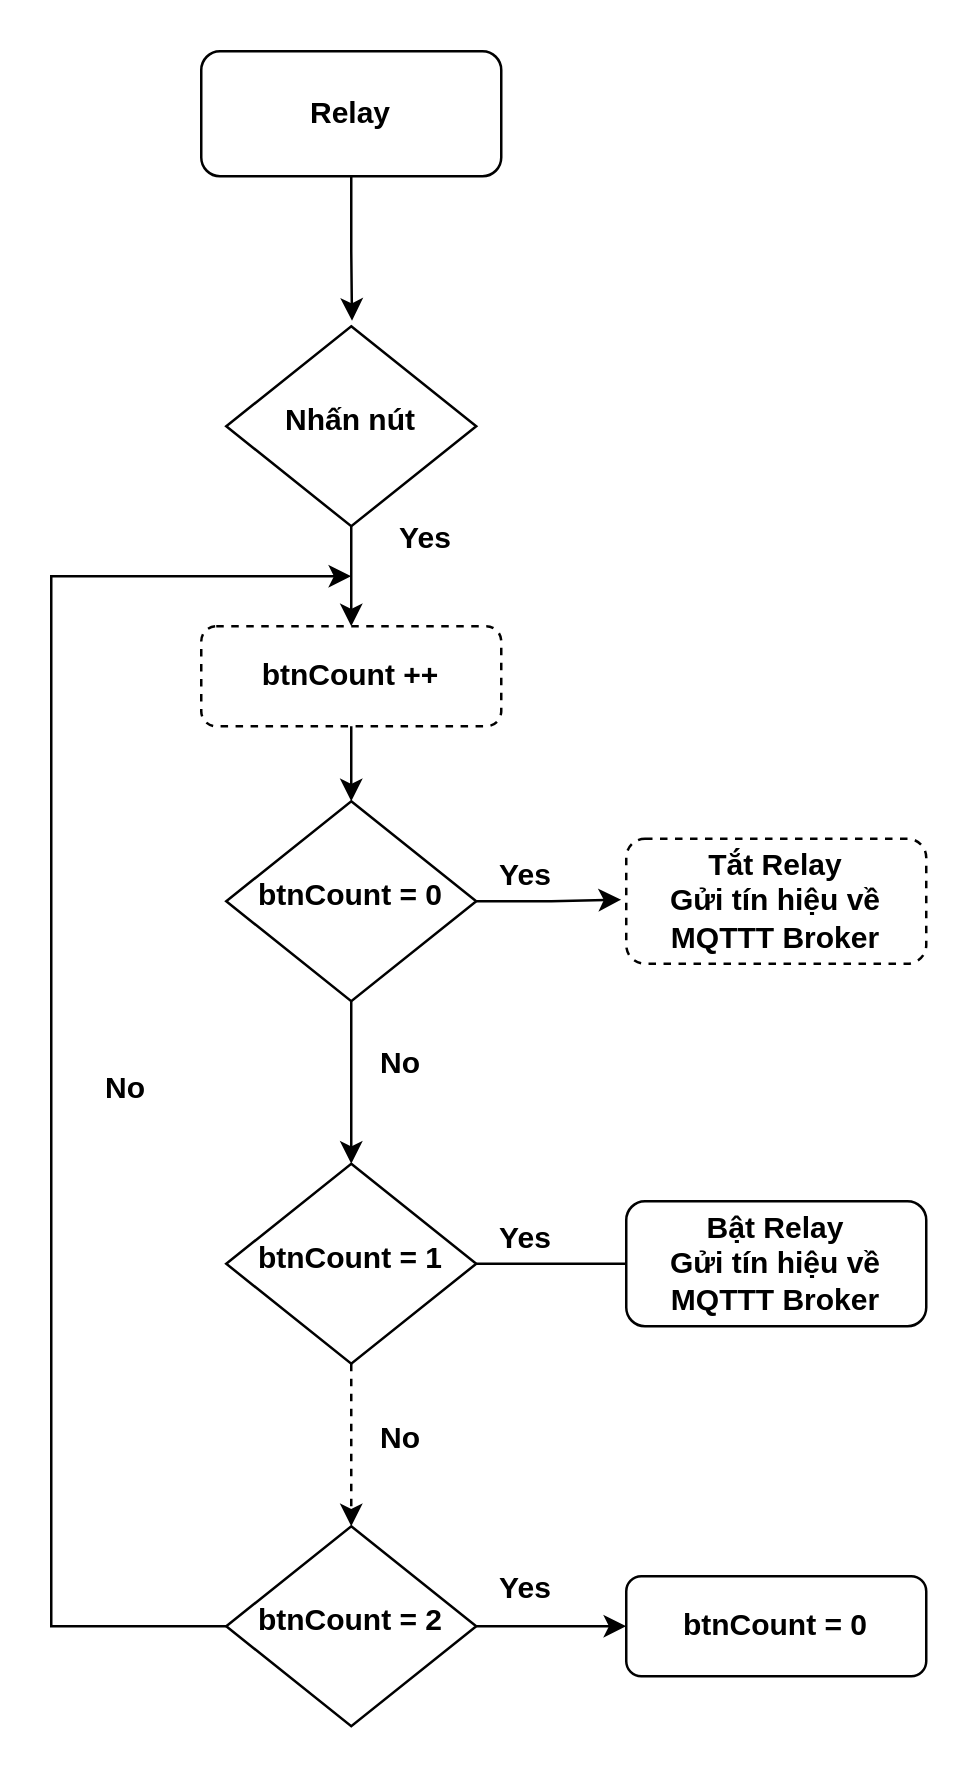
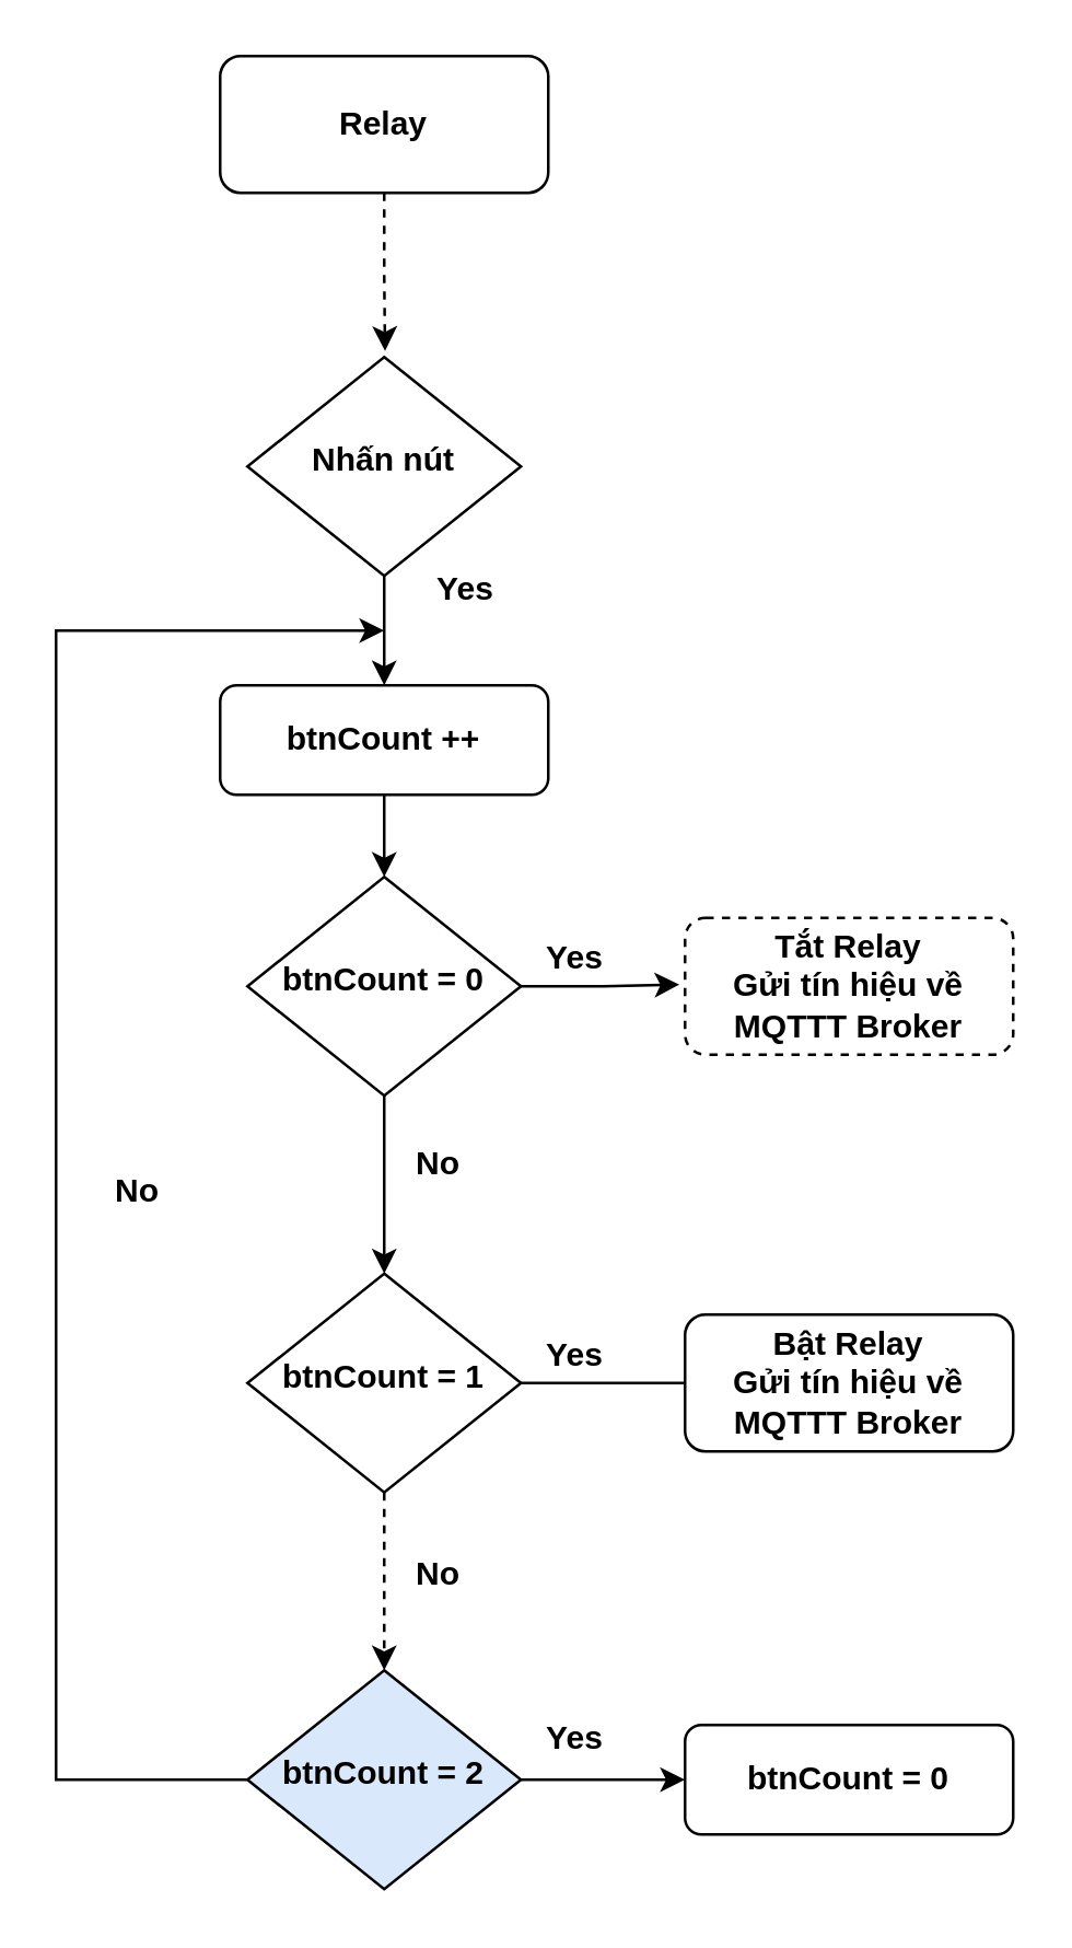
  <mxCell id="0" />
  <mxCell id="1" parent="0" />
- <mxCell id="2" style="edgeStyle=orthogonalEdgeStyle;rounded=0;orthogonalLoop=1;jettySize=auto;html=1;entryX=0.503;entryY=-0.027;entryDx=0;entryDy=0;entryPerimeter=0;fontStyle=1" edge="1" parent="1" source="3" target="5"><mxGeometry relative="1" as="geometry" /></mxCell>
+ <mxCell id="2" style="edgeStyle=orthogonalEdgeStyle;rounded=0;orthogonalLoop=1;jettySize=auto;html=1;entryX=0.503;entryY=-0.027;entryDx=0;entryDy=0;entryPerimeter=0;fontStyle=1;dashed=1;" edge="1" parent="1" source="3" target="5"><mxGeometry relative="1" as="geometry" /></mxCell>
  <mxCell id="3" value="Relay" style="rounded=1;whiteSpace=wrap;html=1;fontSize=12;glass=0;strokeWidth=1;shadow=0;fontStyle=1" parent="1" vertex="1"><mxGeometry x="80" y="20" width="120" height="50" as="geometry" /></mxCell>
  <mxCell id="4" style="edgeStyle=orthogonalEdgeStyle;rounded=0;orthogonalLoop=1;jettySize=auto;html=1;entryX=0.5;entryY=0;entryDx=0;entryDy=0;fontStyle=1" edge="1" parent="1" source="5" target="10"><mxGeometry relative="1" as="geometry" /></mxCell>
  <mxCell id="5" value="Nhấn nút" style="rhombus;whiteSpace=wrap;html=1;shadow=0;fontFamily=Helvetica;fontSize=12;align=center;strokeWidth=1;spacing=6;spacingTop=-4;fontStyle=1" parent="1" vertex="1"><mxGeometry x="90" y="130" width="100" height="80" as="geometry" /></mxCell>
  <mxCell id="6" style="edgeStyle=orthogonalEdgeStyle;rounded=0;orthogonalLoop=1;jettySize=auto;html=1;entryX=0.5;entryY=0;entryDx=0;entryDy=0;fontStyle=1" edge="1" parent="1" source="8" target="14"><mxGeometry relative="1" as="geometry" /></mxCell>
  <mxCell id="7" style="edgeStyle=orthogonalEdgeStyle;rounded=0;orthogonalLoop=1;jettySize=auto;html=1;entryX=-0.017;entryY=0.487;entryDx=0;entryDy=0;entryPerimeter=0;fontStyle=1" edge="1" parent="1" source="8" target="9"><mxGeometry relative="1" as="geometry" /></mxCell>
  <mxCell id="8" value="btnCount = 0" style="rhombus;whiteSpace=wrap;html=1;shadow=0;fontFamily=Helvetica;fontSize=12;align=center;strokeWidth=1;spacing=6;spacingTop=-4;fontStyle=1" parent="1" vertex="1"><mxGeometry x="90" y="320" width="100" height="80" as="geometry" /></mxCell>
  <mxCell id="9" value="Tắt Relay&lt;br&gt;Gửi tín hiệu về MQTTT Broker" style="rounded=1;whiteSpace=wrap;html=1;fontSize=12;glass=0;strokeWidth=1;shadow=0;fontStyle=1;dashed=1;" parent="1" vertex="1"><mxGeometry x="250" y="335" width="120" height="50" as="geometry" /></mxCell>
- <mxCell id="10" value="btnCount ++" style="rounded=1;whiteSpace=wrap;html=1;fontSize=12;glass=0;strokeWidth=1;shadow=0;fontStyle=1;dashed=1;" parent="1" vertex="1"><mxGeometry x="80" y="250" width="120" height="40" as="geometry" /></mxCell>
+ <mxCell id="10" value="btnCount ++" style="rounded=1;whiteSpace=wrap;html=1;fontSize=12;glass=0;strokeWidth=1;shadow=0;fontStyle=1" parent="1" vertex="1"><mxGeometry x="80" y="250" width="120" height="40" as="geometry" /></mxCell>
  <mxCell id="11" value="" style="endArrow=classic;html=1;rounded=0;exitX=0.5;exitY=1;exitDx=0;exitDy=0;entryX=0.5;entryY=0;entryDx=0;entryDy=0;fontStyle=1" parent="1" source="10" target="8" edge="1"><mxGeometry width="50" height="50" relative="1" as="geometry"><mxPoint x="210" y="350" as="sourcePoint" /><mxPoint x="260" y="300" as="targetPoint" /></mxGeometry></mxCell>
  <mxCell id="12" style="edgeStyle=orthogonalEdgeStyle;rounded=0;orthogonalLoop=1;jettySize=auto;html=1;entryX=0.5;entryY=0;entryDx=0;entryDy=0;fontStyle=1;dashed=1;" edge="1" parent="1" source="14" target="17"><mxGeometry relative="1" as="geometry"><mxPoint x="140" y="600" as="targetPoint" /></mxGeometry></mxCell>
  <mxCell id="13" style="edgeStyle=orthogonalEdgeStyle;rounded=0;orthogonalLoop=1;jettySize=auto;html=1;entryX=0;entryY=0.5;entryDx=0;entryDy=0;fontStyle=1;endArrow=none;" edge="1" parent="1" source="14" target="19"><mxGeometry relative="1" as="geometry" /></mxCell>
  <mxCell id="14" value="btnCount = 1" style="rhombus;whiteSpace=wrap;html=1;shadow=0;fontFamily=Helvetica;fontSize=12;align=center;strokeWidth=1;spacing=6;spacingTop=-4;fontStyle=1" parent="1" vertex="1"><mxGeometry x="90" y="465" width="100" height="80" as="geometry" /></mxCell>
  <mxCell id="15" style="edgeStyle=orthogonalEdgeStyle;rounded=0;orthogonalLoop=1;jettySize=auto;html=1;startArrow=none;exitX=0;exitY=0.5;exitDx=0;exitDy=0;fontStyle=1" edge="1" parent="1" source="17"><mxGeometry relative="1" as="geometry"><mxPoint x="140" y="230" as="targetPoint" /><mxPoint x="50" y="585" as="sourcePoint" /><Array as="points"><mxPoint x="20" y="650" /><mxPoint x="20" y="230" /></Array></mxGeometry></mxCell>
  <mxCell id="16" style="edgeStyle=orthogonalEdgeStyle;rounded=0;orthogonalLoop=1;jettySize=auto;html=1;entryX=0;entryY=0.5;entryDx=0;entryDy=0;fontStyle=1" edge="1" parent="1" source="17" target="18"><mxGeometry relative="1" as="geometry" /></mxCell>
- <mxCell id="17" value="btnCount = 2" style="rhombus;whiteSpace=wrap;html=1;shadow=0;fontFamily=Helvetica;fontSize=12;align=center;strokeWidth=1;spacing=6;spacingTop=-4;fontStyle=1" parent="1" vertex="1"><mxGeometry x="90" y="610" width="100" height="80" as="geometry" /></mxCell>
+ <mxCell id="17" value="btnCount = 2" style="rhombus;whiteSpace=wrap;html=1;shadow=0;fontFamily=Helvetica;fontSize=12;align=center;strokeWidth=1;spacing=6;spacingTop=-4;fontStyle=1;fillColor=#dae8fc;" parent="1" vertex="1"><mxGeometry x="90" y="610" width="100" height="80" as="geometry" /></mxCell>
  <mxCell id="18" value="btnCount = 0" style="rounded=1;whiteSpace=wrap;html=1;fontSize=12;glass=0;strokeWidth=1;shadow=0;fontStyle=1" parent="1" vertex="1"><mxGeometry x="250" y="630" width="120" height="40" as="geometry" /></mxCell>
  <mxCell id="19" value="Bật Relay&lt;br&gt;Gửi tín hiệu về MQTTT Broker" style="rounded=1;whiteSpace=wrap;html=1;fontSize=12;glass=0;strokeWidth=1;shadow=0;fontStyle=1" parent="1" vertex="1"><mxGeometry x="250" y="480" width="120" height="50" as="geometry" /></mxCell>
  <mxCell id="20" value="No" style="text;html=1;strokeColor=none;fillColor=none;align=center;verticalAlign=middle;whiteSpace=wrap;rounded=0;fontStyle=1" vertex="1" parent="1"><mxGeometry x="20" y="420" width="60" height="30" as="geometry" /></mxCell>
  <mxCell id="21" value="No" style="text;html=1;strokeColor=none;fillColor=none;align=center;verticalAlign=middle;whiteSpace=wrap;rounded=0;fontStyle=1" vertex="1" parent="1"><mxGeometry x="130" y="560" width="60" height="30" as="geometry" /></mxCell>
  <mxCell id="22" value="Yes" style="text;html=1;strokeColor=none;fillColor=none;align=center;verticalAlign=middle;whiteSpace=wrap;rounded=0;fontStyle=1" vertex="1" parent="1"><mxGeometry x="180" y="335" width="60" height="30" as="geometry" /></mxCell>
  <mxCell id="23" value="Yes" style="text;html=1;strokeColor=none;fillColor=none;align=center;verticalAlign=middle;whiteSpace=wrap;rounded=0;fontStyle=1" vertex="1" parent="1"><mxGeometry x="180" y="480" width="60" height="30" as="geometry" /></mxCell>
  <mxCell id="24" value="Yes" style="text;html=1;strokeColor=none;fillColor=none;align=center;verticalAlign=middle;whiteSpace=wrap;rounded=0;fontStyle=1" vertex="1" parent="1"><mxGeometry x="180" y="620" width="60" height="30" as="geometry" /></mxCell>
  <mxCell id="25" value="No" style="text;html=1;strokeColor=none;fillColor=none;align=center;verticalAlign=middle;whiteSpace=wrap;rounded=0;fontStyle=1" vertex="1" parent="1"><mxGeometry x="130" y="410" width="60" height="30" as="geometry" /></mxCell>
  <mxCell id="26" value="Yes" style="text;html=1;strokeColor=none;fillColor=none;align=center;verticalAlign=middle;whiteSpace=wrap;rounded=0;fontStyle=1" vertex="1" parent="1"><mxGeometry x="140" y="200" width="60" height="30" as="geometry" /></mxCell>
